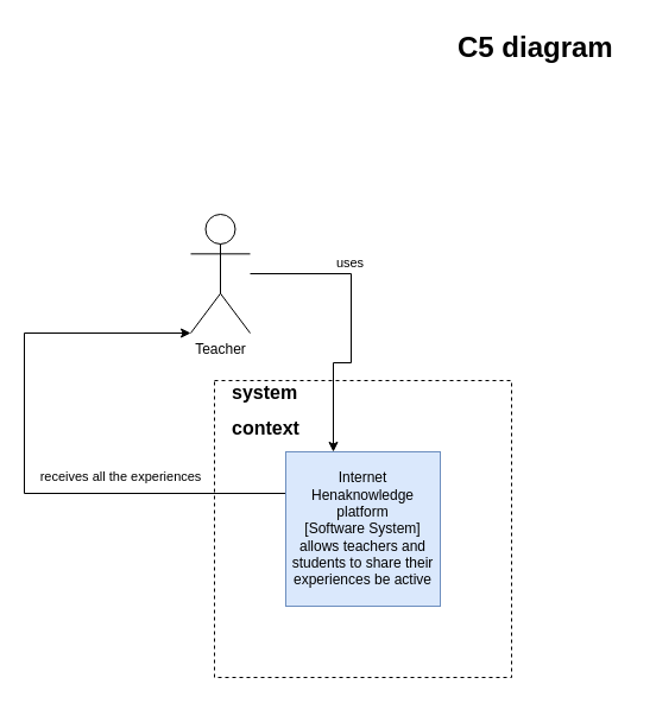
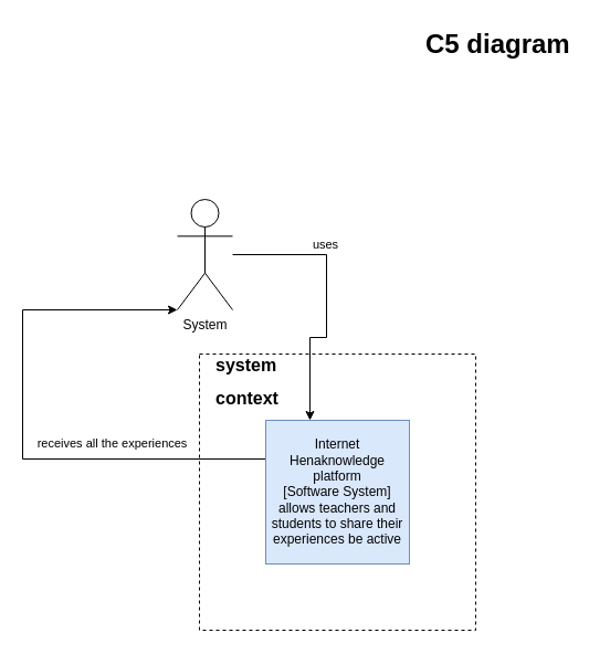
  <mxCell id="0" />
  <mxCell id="1" parent="0" />
  <mxCell id="2" value="" style="whiteSpace=wrap;html=1;aspect=fixed;dashed=1;fillColor=none;" parent="1" vertex="1"><mxGeometry x="180" y="320" width="250" height="250" as="geometry" /></mxCell>
  <mxCell id="3" style="edgeStyle=orthogonalEdgeStyle;rounded=0;orthogonalLoop=1;jettySize=auto;html=1;" edge="1" parent="1" source="5" target="9"><mxGeometry relative="1" as="geometry"><Array as="points"><mxPoint x="295" y="305" /><mxPoint x="280" y="305" /></Array></mxGeometry></mxCell>
  <mxCell id="4" value="uses" style="edgeLabel;html=1;align=center;verticalAlign=middle;resizable=0;points=[];" vertex="1" connectable="0" parent="3"><mxGeometry x="-0.339" y="2" relative="1" as="geometry"><mxPoint y="-8" as="offset" /></mxGeometry></mxCell>
- <mxCell id="5" value="Teacher" style="shape=umlActor;verticalLabelPosition=bottom;verticalAlign=top;html=1;outlineConnect=0;" parent="1" vertex="1"><mxGeometry x="160" y="180" width="50" height="100" as="geometry" /></mxCell>
+ <mxCell id="5" value="System" style="shape=umlActor;verticalLabelPosition=bottom;verticalAlign=top;html=1;outlineConnect=0;" parent="1" vertex="1"><mxGeometry x="160" y="180" width="50" height="100" as="geometry" /></mxCell>
  <mxCell id="6" value="&lt;h1&gt;C5 diagram&lt;/h1&gt;" style="text;html=1;strokeColor=none;fillColor=none;spacing=5;spacingTop=-20;whiteSpace=wrap;overflow=hidden;rounded=0;" parent="1" vertex="1"><mxGeometry x="380" y="20" width="150" height="40" as="geometry" /></mxCell>
  <mxCell id="7" style="edgeStyle=orthogonalEdgeStyle;rounded=0;orthogonalLoop=1;jettySize=auto;html=1;entryX=0;entryY=1;entryDx=0;entryDy=0;entryPerimeter=0;" parent="1" source="9" target="5" edge="1"><mxGeometry relative="1" as="geometry"><mxPoint x="410" y="230" as="targetPoint" /><Array as="points"><mxPoint x="20" y="415" /><mxPoint x="20" y="280" /></Array></mxGeometry></mxCell>
  <mxCell id="8" value="receives all the experiences" style="edgeLabel;html=1;align=center;verticalAlign=middle;resizable=0;points=[];" parent="7" vertex="1" connectable="0"><mxGeometry x="0.315" relative="1" as="geometry"><mxPoint x="80" y="90" as="offset" /></mxGeometry></mxCell>
  <mxCell id="9" value="Internet Henaknowledge platform&lt;br&gt;[Software System]&lt;br&gt;allows teachers and students to share their experiences be active" style="whiteSpace=wrap;html=1;aspect=fixed;fillColor=#dae8fc;strokeColor=#6c8ebf;" parent="1" vertex="1"><mxGeometry x="240" y="380" width="130" height="130" as="geometry" /></mxCell>
  <mxCell id="10" value="&lt;h1 style=&quot;font-size: 16px&quot;&gt;&lt;font style=&quot;font-size: 16px&quot;&gt;system&amp;nbsp;&lt;/font&gt;&lt;/h1&gt;&lt;h1 style=&quot;font-size: 16px&quot;&gt;&lt;font style=&quot;font-size: 16px&quot;&gt;context&lt;/font&gt;&lt;/h1&gt;" style="text;html=1;strokeColor=none;fillColor=none;spacing=5;spacingTop=-20;whiteSpace=wrap;overflow=hidden;rounded=0;" parent="1" vertex="1"><mxGeometry x="190" y="320" width="150" height="100" as="geometry" /></mxCell>
